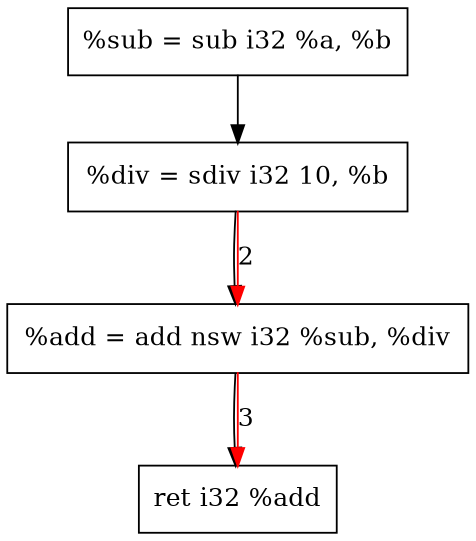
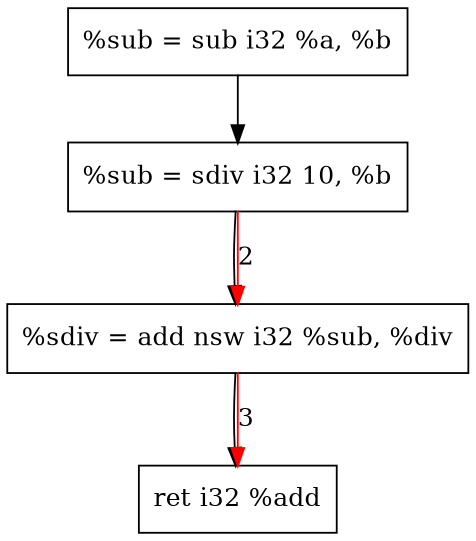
  digraph {
    node [shape=record]
    n1 [label="  %sub = sub i32 %a, %b"]
-   n2 [label="  %div = sdiv i32 10, %b"]
-   n3 [label="  %add = add nsw i32 %sub, %div"]
+   n2 [label="%sub = sdiv i32 10, %b"]
+   n3 [label="%sdiv = add nsw i32 %sub, %div"]
    n4 [label="  ret i32 %add"]
    n1 -> n2
    n2 -> n3
    n2 -> n3 [color=red label=2]
    n3 -> n4
    n3 -> n4 [color=red label=3]
  }
